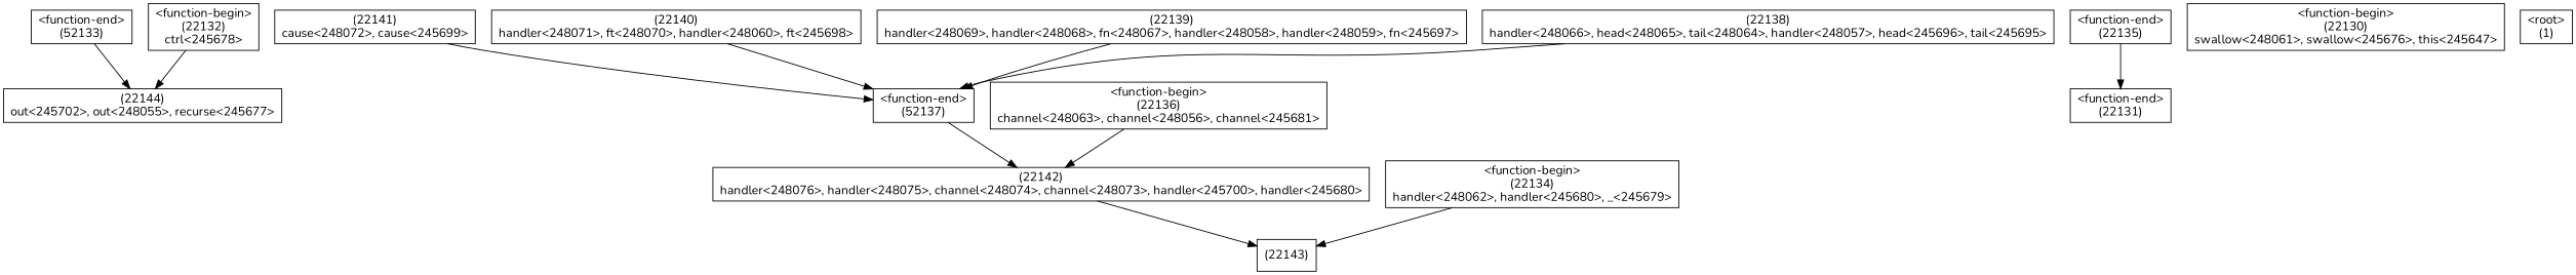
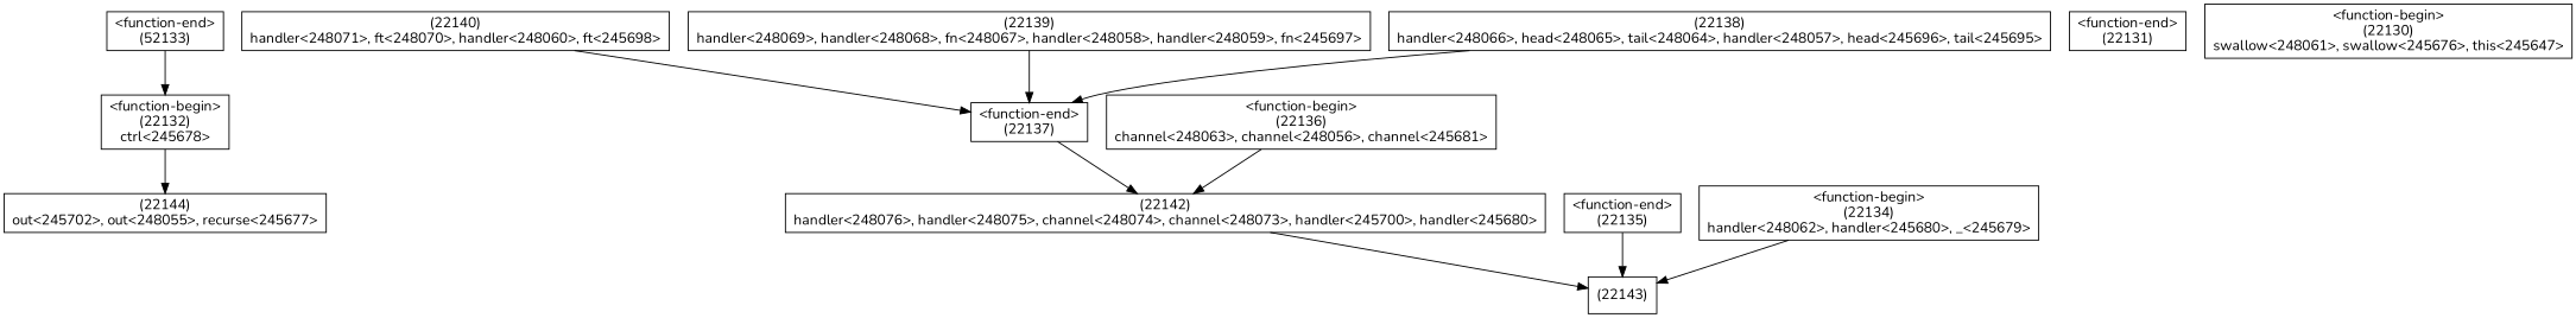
  digraph {
    fontname=Nunito
    node [fontname=Nunito shape=box]
    edge [fontname=Nunito]
    n1 [label="(22144)\nout<245702>, out<248055>, recurse<245677>"]
    n2 [label="(22143)"]
    n3 [label="(22142)\nhandler<248076>, handler<248075>, channel<248074>, channel<248073>, handler<245700>, handler<245680>"]
-   n4 [label="(22141)\ncause<248072>, cause<245699>"]
-   n5 [label="<function-end>\n(52137)"]
+   n5 [label="<function-end>\n(22137)"]
    n6 [label="(22140)\nhandler<248071>, ft<248070>, handler<248060>, ft<245698>"]
    n7 [label="(22139)\nhandler<248069>, handler<248068>, fn<248067>, handler<248058>, handler<248059>, fn<245697>"]
    n8 [label="(22138)\nhandler<248066>, head<248065>, tail<248064>, handler<248057>, head<245696>, tail<245695>"]
    n9 [label="<function-begin>\n(22136)\nchannel<248063>, channel<248056>, channel<245681>"]
    n10 [label="<function-end>\n(22135)"]
    n11 [label="<function-begin>\n(22134)\nhandler<248062>, handler<245680>, _<245679>"]
    n12 [label="<function-end>\n(52133)"]
    n13 [label="<function-begin>\n(22132)\nctrl<245678>"]
    n14 [label="<function-end>\n(22131)"]
    n15 [label="<function-begin>\n(22130)\nswallow<248061>, swallow<245676>, this<245647>"]
-   n16 [label="<root>\n(1)"]
    n3 -> n2
-   n4 -> n5
    n5 -> n3
    n6 -> n5
    n7 -> n5
    n8 -> n5
    n9 -> n3
-   n10 -> n14
+   n10 -> n2
    n11 -> n2
-   n12 -> n1
+   n12 -> n13
    n13 -> n1
  }
